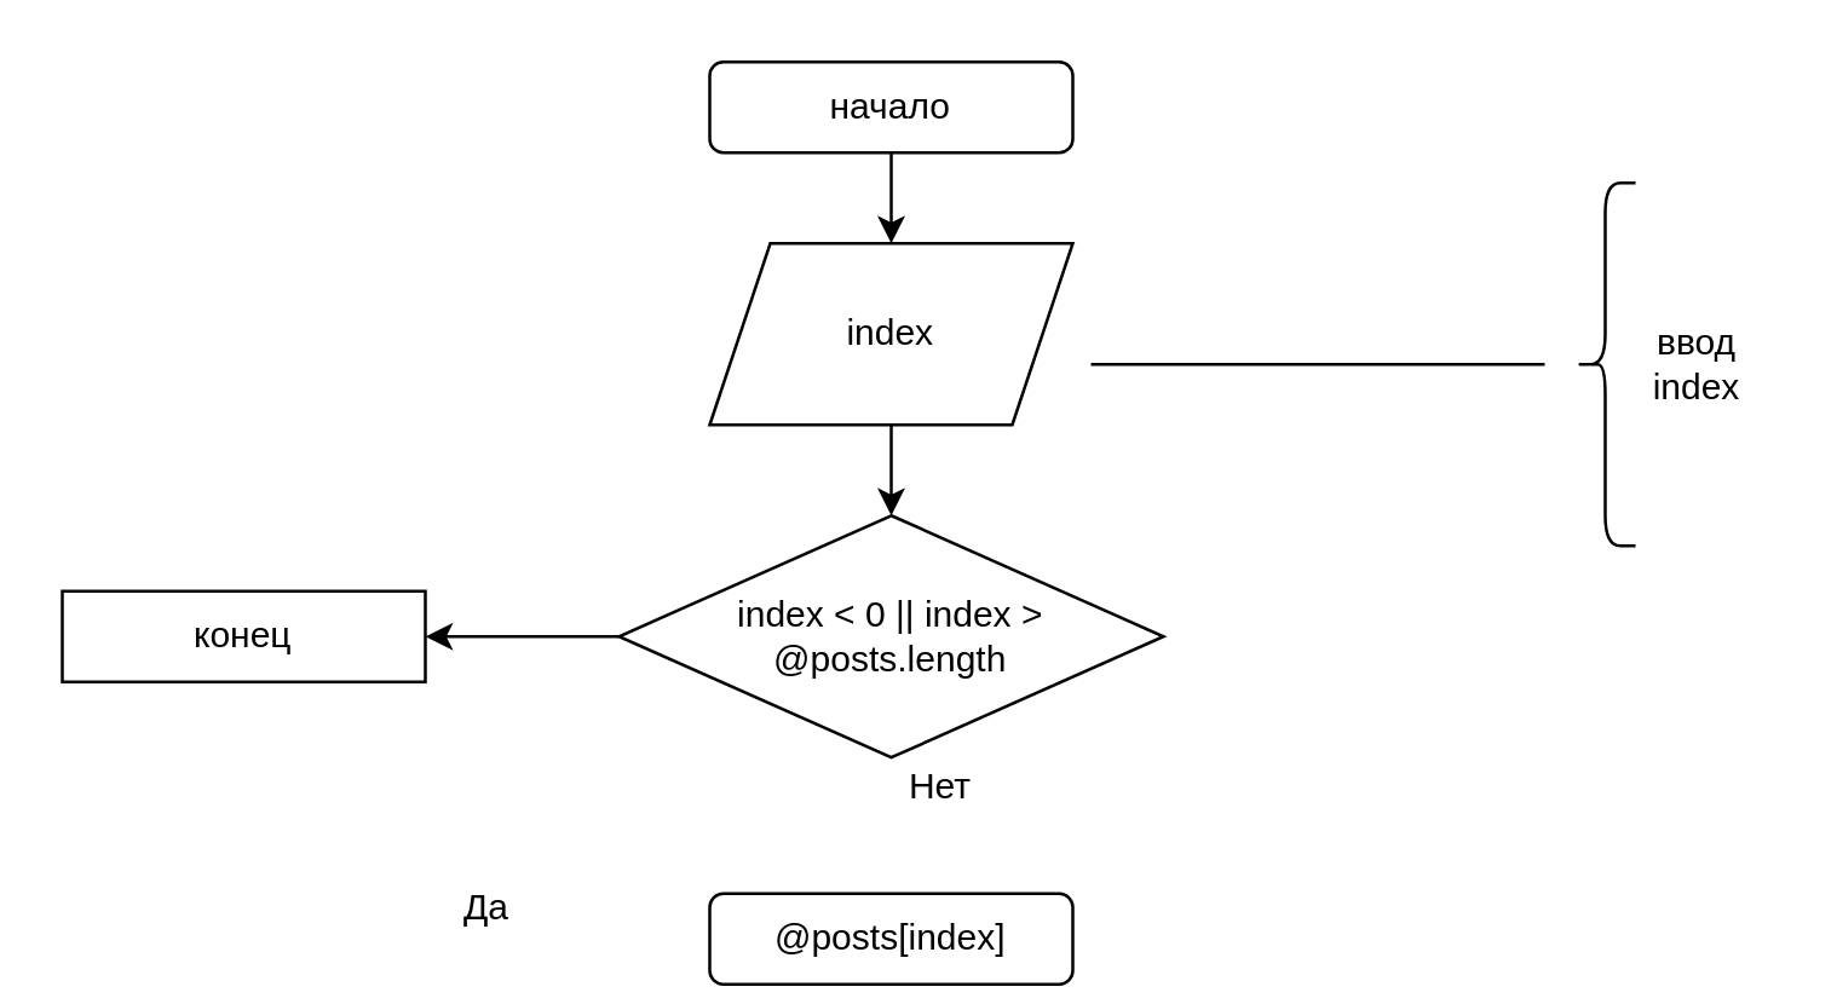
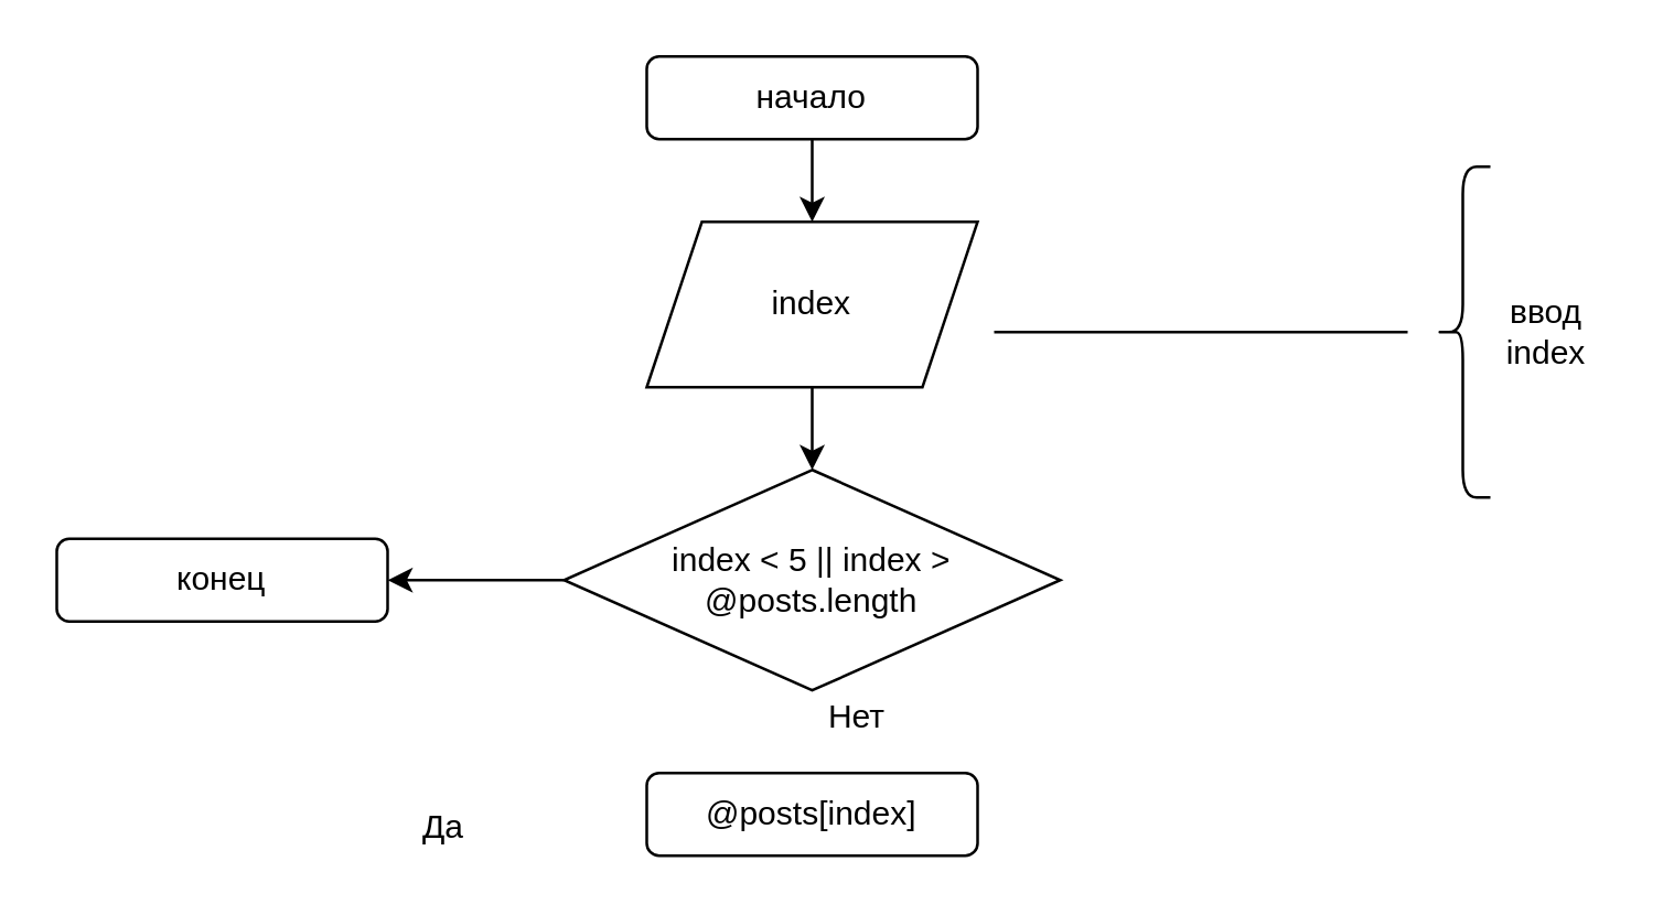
  <mxCell id="0" />
  <mxCell id="1" parent="0" />
  <mxCell id="2" value="" style="edgeStyle=orthogonalEdgeStyle;rounded=0;orthogonalLoop=1;jettySize=auto;html=1;" parent="1" source="3" edge="1"><mxGeometry relative="1" as="geometry"><mxPoint x="294" y="80" as="targetPoint" /></mxGeometry></mxCell>
  <mxCell id="3" value="начало" style="rounded=1;whiteSpace=wrap;html=1;" parent="1" vertex="1"><mxGeometry x="234" y="20" width="120" height="30" as="geometry" /></mxCell>
  <mxCell id="4" style="edgeStyle=orthogonalEdgeStyle;rounded=0;orthogonalLoop=1;jettySize=auto;html=1;exitX=0.5;exitY=1;exitDx=0;exitDy=0;" parent="1" source="3" target="3" edge="1"><mxGeometry relative="1" as="geometry" /></mxCell>
  <mxCell id="5" value="" style="edgeStyle=orthogonalEdgeStyle;rounded=0;orthogonalLoop=1;jettySize=auto;html=1;" edge="1" parent="1" source="6" target="11"><mxGeometry relative="1" as="geometry" /></mxCell>
  <mxCell id="6" value="index" style="shape=parallelogram;perimeter=parallelogramPerimeter;whiteSpace=wrap;html=1;fixedSize=1;" vertex="1" parent="1"><mxGeometry x="234" y="80" width="120" height="60" as="geometry" /></mxCell>
  <mxCell id="7" value="" style="shape=curlyBracket;whiteSpace=wrap;html=1;rounded=1;" vertex="1" parent="1"><mxGeometry x="520" y="60" width="20" height="120" as="geometry" /></mxCell>
  <mxCell id="8" value="&lt;div&gt;ввод&lt;/div&gt;&lt;div&gt;index&lt;br&gt;&lt;/div&gt;" style="text;html=1;align=center;verticalAlign=middle;resizable=0;points=[];autosize=1;strokeColor=none;fillColor=none;" vertex="1" parent="1"><mxGeometry x="535" y="105" width="50" height="30" as="geometry" /></mxCell>
  <mxCell id="9" value="" style="endArrow=none;html=1;rounded=0;" edge="1" parent="1"><mxGeometry width="50" height="50" relative="1" as="geometry"><mxPoint x="510" y="120" as="sourcePoint" /><mxPoint x="360" y="120" as="targetPoint" /></mxGeometry></mxCell>
  <mxCell id="10" value="" style="edgeStyle=orthogonalEdgeStyle;rounded=0;orthogonalLoop=1;jettySize=auto;html=1;" edge="1" parent="1" source="11" target="12"><mxGeometry relative="1" as="geometry" /></mxCell>
- <mxCell id="11" value="index &amp;lt; 0 || index &amp;gt; @posts.length" style="rhombus;whiteSpace=wrap;html=1;" vertex="1" parent="1"><mxGeometry x="204" y="170" width="180" height="80" as="geometry" /></mxCell>
- <mxCell id="12" value="конец" style="whiteSpace=wrap;html=1;rounded=0;" vertex="1" parent="1"><mxGeometry x="20" y="195" width="120" height="30" as="geometry" /></mxCell>
+ <mxCell id="11" value="index &amp;lt; 5 || index &amp;gt; @posts.length" style="rhombus;whiteSpace=wrap;html=1;" vertex="1" parent="1"><mxGeometry x="204" y="170" width="180" height="80" as="geometry" /></mxCell>
+ <mxCell id="12" value="конец" style="rounded=1;whiteSpace=wrap;html=1;" vertex="1" parent="1"><mxGeometry x="20" y="195" width="120" height="30" as="geometry" /></mxCell>
  <mxCell id="13" value="Да" style="text;html=1;align=center;verticalAlign=middle;resizable=0;points=[];autosize=1;strokeColor=none;fillColor=none;" vertex="1" parent="1"><mxGeometry x="145" y="290" width="30" height="20" as="geometry" /></mxCell>
- <mxCell id="14" value="@posts[index]" style="rounded=1;whiteSpace=wrap;html=1;" vertex="1" parent="1"><mxGeometry x="234" y="295" width="120" height="30" as="geometry" /></mxCell>
+ <mxCell id="14" value="@posts[index]" style="rounded=1;whiteSpace=wrap;html=1;" vertex="1" parent="1"><mxGeometry x="234" y="280" width="120" height="30" as="geometry" /></mxCell>
  <mxCell id="15" value="Нет" style="text;html=1;align=center;verticalAlign=middle;resizable=0;points=[];autosize=1;strokeColor=none;fillColor=none;" vertex="1" parent="1"><mxGeometry x="290" y="250" width="40" height="20" as="geometry" /></mxCell>
